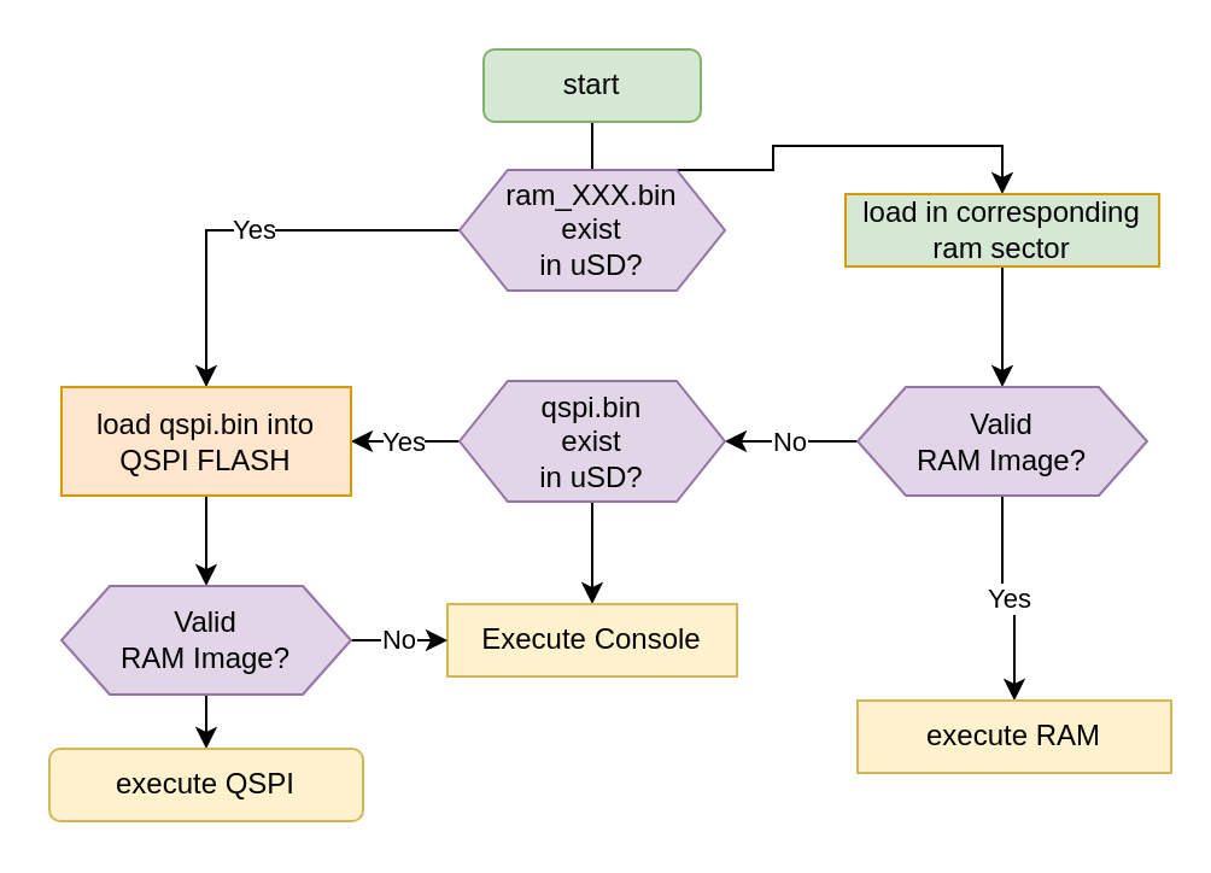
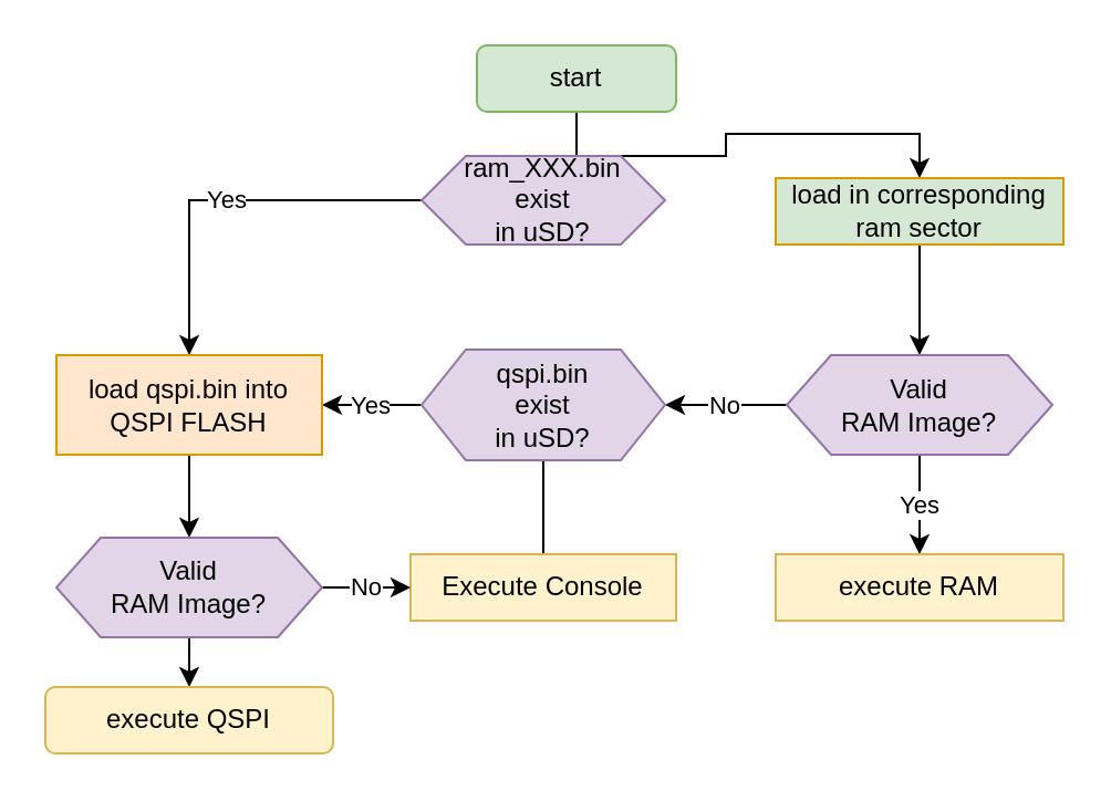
  <mxCell id="0" />
  <mxCell id="1" parent="0" />
  <mxCell id="2" style="edgeStyle=orthogonalEdgeStyle;rounded=0;orthogonalLoop=1;jettySize=auto;html=1;exitX=0.5;exitY=1;exitDx=0;exitDy=0;" edge="1" parent="1" source="3" target="7"><mxGeometry relative="1" as="geometry" /></mxCell>
- <mxCell id="3" value="start" style="rounded=1;whiteSpace=wrap;html=1;fillColor=#d5e8d4;strokeColor=#82b366;" vertex="1" parent="1"><mxGeometry x="200" y="20" width="90" height="30" as="geometry" /></mxCell>
+ <mxCell id="3" value="start" style="rounded=1;whiteSpace=wrap;html=1;fillColor=#d5e8d4;strokeColor=#82b366;" vertex="1" parent="1"><mxGeometry x="215" y="20" width="90" height="30" as="geometry" /></mxCell>
  <mxCell id="4" value="Yes" style="edgeStyle=orthogonalEdgeStyle;rounded=0;orthogonalLoop=1;jettySize=auto;html=1;" edge="1" parent="1" source="5" target="16"><mxGeometry relative="1" as="geometry" /></mxCell>
- <mxCell id="5" value="ram_XXX.bin&lt;br&gt;exist&lt;br&gt;in uSD?" style="shape=hexagon;perimeter=hexagonPerimeter2;whiteSpace=wrap;html=1;fixedSize=1;size=20;fillColor=#e1d5e7;strokeColor=#9673a6;" vertex="1" parent="1"><mxGeometry x="190" y="70" width="110" height="50" as="geometry" /></mxCell>
+ <mxCell id="5" value="ram_XXX.bin&lt;br&gt;exist&lt;br&gt;in uSD?" style="shape=hexagon;perimeter=hexagonPerimeter2;whiteSpace=wrap;html=1;fixedSize=1;size=20;fillColor=#e1d5e7;strokeColor=#9673a6;" vertex="1" parent="1"><mxGeometry x="190" y="70" width="110" height="40" as="geometry" /></mxCell>
  <mxCell id="6" value="" style="edgeStyle=orthogonalEdgeStyle;rounded=0;orthogonalLoop=1;jettySize=auto;html=1;" edge="1" parent="1" source="7" target="10"><mxGeometry relative="1" as="geometry" /></mxCell>
  <mxCell id="7" value="load in corresponding ram sector" style="whiteSpace=wrap;html=1;fillColor=#d5e8d4;strokeColor=#d79b00;" vertex="1" parent="1"><mxGeometry x="350" y="80" width="130" height="30" as="geometry" /></mxCell>
  <mxCell id="8" value="No" style="edgeStyle=orthogonalEdgeStyle;rounded=0;orthogonalLoop=1;jettySize=auto;html=1;exitX=0;exitY=0.5;exitDx=0;exitDy=0;" edge="1" parent="1" source="10" target="14"><mxGeometry relative="1" as="geometry" /></mxCell>
  <mxCell id="9" value="Yes" style="edgeStyle=orthogonalEdgeStyle;rounded=0;orthogonalLoop=1;jettySize=auto;html=1;exitX=0.5;exitY=1;exitDx=0;exitDy=0;" edge="1" parent="1" source="10" target="11"><mxGeometry relative="1" as="geometry"><mxPoint x="415.143" y="240" as="targetPoint" /></mxGeometry></mxCell>
  <mxCell id="10" value="Valid&lt;br&gt;RAM Image?" style="shape=hexagon;perimeter=hexagonPerimeter2;whiteSpace=wrap;html=1;fixedSize=1;fillColor=#e1d5e7;strokeColor=#9673a6;" vertex="1" parent="1"><mxGeometry x="355" y="160" width="120" height="45" as="geometry" /></mxCell>
- <mxCell id="11" value="execute RAM" style="whiteSpace=wrap;html=1;fillColor=#fff2cc;strokeColor=#d6b656;" vertex="1" parent="1"><mxGeometry x="355" y="290" width="130" height="30" as="geometry" /></mxCell>
+ <mxCell id="11" value="execute RAM" style="whiteSpace=wrap;html=1;fillColor=#fff2cc;strokeColor=#d6b656;" vertex="1" parent="1"><mxGeometry x="350" y="250" width="130" height="30" as="geometry" /></mxCell>
  <mxCell id="12" value="Yes" style="edgeStyle=orthogonalEdgeStyle;rounded=0;orthogonalLoop=1;jettySize=auto;html=1;entryX=1;entryY=0.5;entryDx=0;entryDy=0;" edge="1" parent="1" source="14" target="16"><mxGeometry relative="1" as="geometry" /></mxCell>
- <mxCell id="13" value="" style="edgeStyle=orthogonalEdgeStyle;rounded=0;orthogonalLoop=1;jettySize=auto;html=1;" edge="1" parent="1" source="14" target="17"><mxGeometry relative="1" as="geometry" /></mxCell>
+ <mxCell id="13" value="" style="edgeStyle=orthogonalEdgeStyle;rounded=0;orthogonalLoop=1;jettySize=auto;html=1;endArrow=none;" edge="1" parent="1" source="14" target="17"><mxGeometry relative="1" as="geometry" /></mxCell>
  <mxCell id="14" value="qspi.bin&lt;br&gt;exist&lt;br&gt;in uSD?" style="shape=hexagon;perimeter=hexagonPerimeter2;whiteSpace=wrap;html=1;fixedSize=1;size=20;fillColor=#e1d5e7;strokeColor=#9673a6;" vertex="1" parent="1"><mxGeometry x="190" y="157.5" width="110" height="50" as="geometry" /></mxCell>
  <mxCell id="15" style="edgeStyle=orthogonalEdgeStyle;rounded=0;orthogonalLoop=1;jettySize=auto;html=1;exitX=0.5;exitY=1;exitDx=0;exitDy=0;entryX=0.5;entryY=0;entryDx=0;entryDy=0;" edge="1" parent="1" source="16" target="20"><mxGeometry relative="1" as="geometry" /></mxCell>
  <mxCell id="16" value="load qspi.bin into QSPI FLASH" style="whiteSpace=wrap;html=1;fillColor=#ffe6cc;strokeColor=#d79b00;" vertex="1" parent="1"><mxGeometry x="25" y="160" width="120" height="45" as="geometry" /></mxCell>
  <mxCell id="17" value="Execute Console" style="whiteSpace=wrap;html=1;fillColor=#fff2cc;strokeColor=#d6b656;" vertex="1" parent="1"><mxGeometry x="185" y="250" width="120" height="30" as="geometry" /></mxCell>
  <mxCell id="18" value="No" style="edgeStyle=orthogonalEdgeStyle;rounded=0;orthogonalLoop=1;jettySize=auto;html=1;exitX=1;exitY=0.5;exitDx=0;exitDy=0;" edge="1" parent="1" source="20" target="17"><mxGeometry relative="1" as="geometry" /></mxCell>
  <mxCell id="19" style="edgeStyle=orthogonalEdgeStyle;rounded=0;orthogonalLoop=1;jettySize=auto;html=1;exitX=0.5;exitY=1;exitDx=0;exitDy=0;" edge="1" parent="1" source="20" target="21"><mxGeometry relative="1" as="geometry" /></mxCell>
  <mxCell id="20" value="Valid&lt;br&gt;RAM Image?" style="shape=hexagon;perimeter=hexagonPerimeter2;whiteSpace=wrap;html=1;fixedSize=1;fillColor=#e1d5e7;strokeColor=#9673a6;" vertex="1" parent="1"><mxGeometry x="25" y="242.5" width="120" height="45" as="geometry" /></mxCell>
  <mxCell id="21" value="execute QSPI" style="whiteSpace=wrap;html=1;fillColor=#fff2cc;strokeColor=#d6b656;rounded=1;" vertex="1" parent="1"><mxGeometry x="20" y="310" width="130" height="30" as="geometry" /></mxCell>
